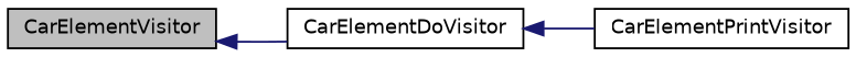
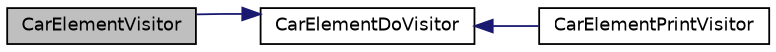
  digraph {
    rankdir=LR
    node [color=black fillcolor=white fontname=Helvetica fontsize=10 shape=record style=filled]
    edge [color=midnightblue dir=back fontname=Helvetica fontsize=10 labelfontname=Helvetica labelfontsize=10 style=solid]
    n1 [fillcolor=grey75 fontcolor=black height=0.2 label=CarElementVisitor width=0.4]
    n2 [height=0.2 label=CarElementDoVisitor width=0.4]
    n3 [height=0.2 label=CarElementPrintVisitor width=0.4]
-   n1 -> n2
+   n2 -> n1
    n2 -> n3
  }
